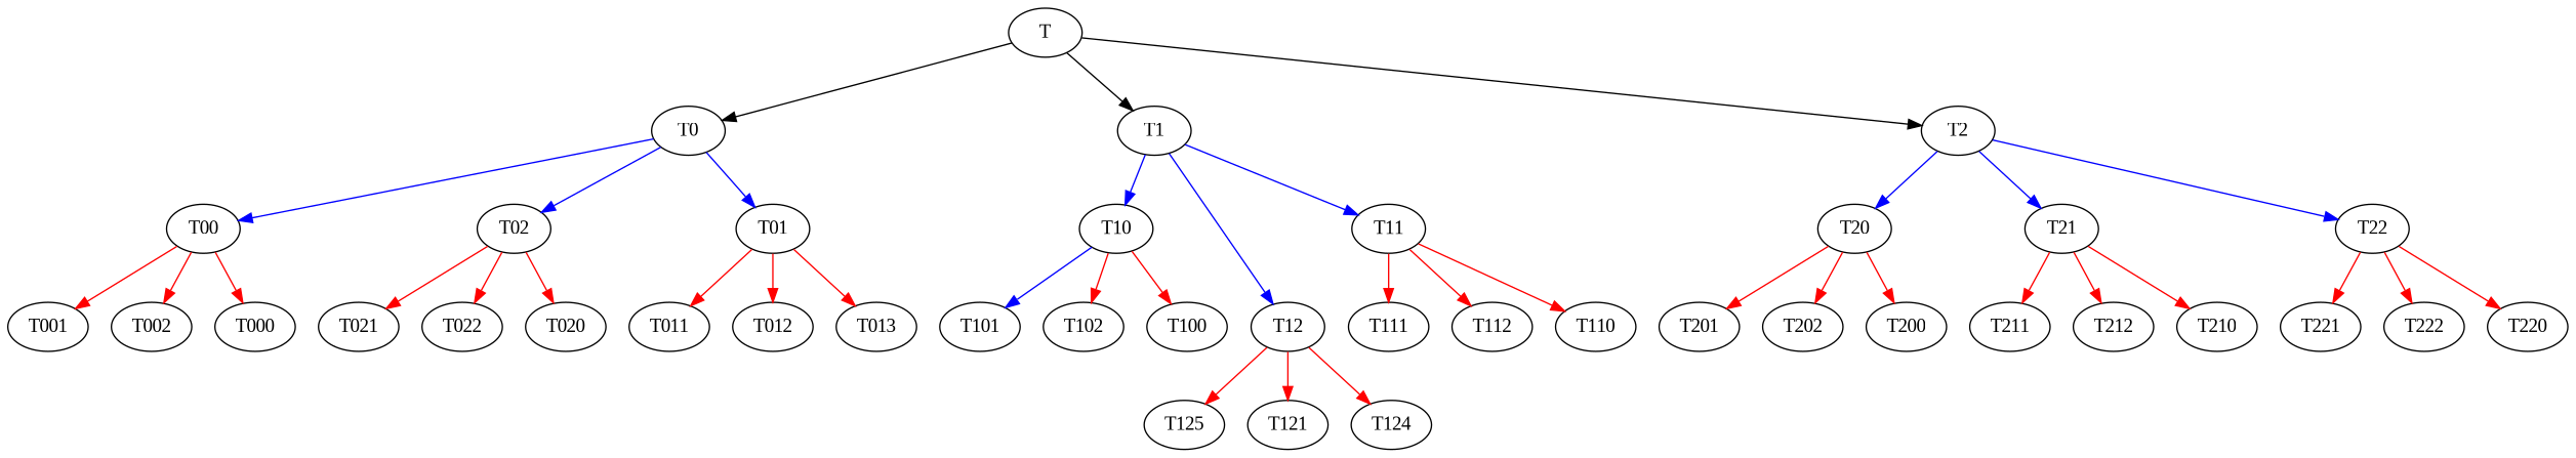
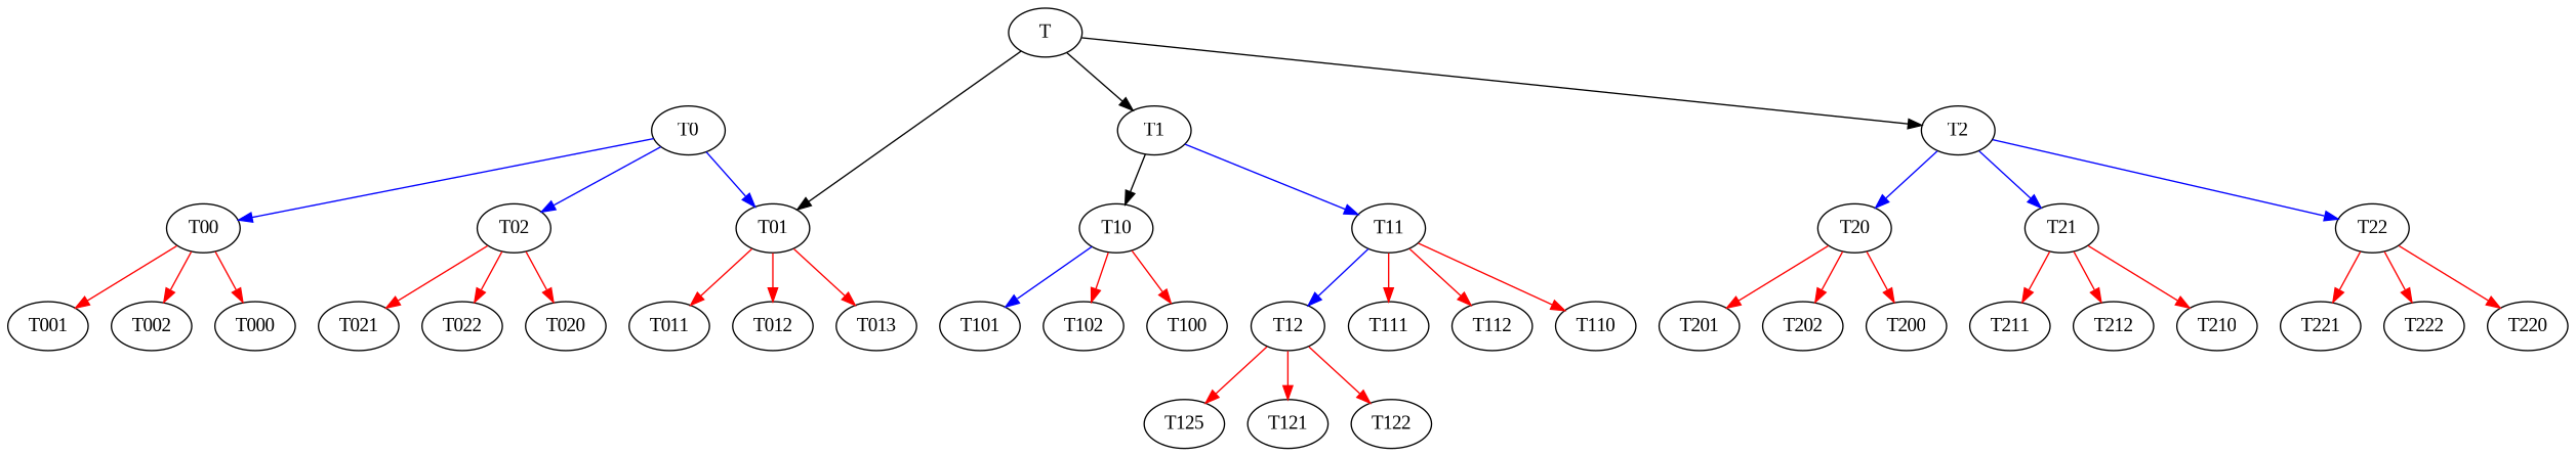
  digraph {
    fontname="Liberation Serif"
    node [fontname="Liberation Serif"]
    edge [color=red fontname="Liberation Serif"]
    T
    T0
    T1
    T2
    T00
    T01
    T02
    T10
    T11
    T12
    T20
    T21
    T22
    T000
    T001
    T002
    n17 [label=T013]
    T011
    T012
    T020
    T021
    T022
    T100
    T101
    T102
    T110
    T111
    T112
    n29 [label=T125]
    T121
-   T122 [label=T124]
+   T122
    T200
    T201
    T202
    T210
    T211
    T212
    T220
    T221
    T222
-   T -> T0 [color=black]
+   T -> T01 [color=black]
    T -> T1 [color=black]
    T -> T2 [color=black]
    T0 -> T00 [color=blue]
    T0 -> T01 [color=blue]
    T0 -> T02 [color=blue]
-   T1 -> T10 [color=blue]
+   T1 -> T10 [color=black]
    T1 -> T11 [color=blue]
-   T1 -> T12 [color=blue]
+   T11 -> T12 [color=blue]
    T2 -> T20 [color=blue]
    T2 -> T21 [color=blue]
    T2 -> T22 [color=blue]
    T00 -> T000
    T00 -> T001
    T00 -> T002
    T01 -> n17
    T01 -> T011
    T01 -> T012
    T02 -> T020
    T02 -> T021
    T02 -> T022
    T10 -> T100
    T10 -> T101 [color=blue]
    T10 -> T102
    T11 -> T110
    T11 -> T111
    T11 -> T112
    T12 -> n29
    T12 -> T121
    T12 -> T122
    T20 -> T200
    T20 -> T201
    T20 -> T202
    T21 -> T210
    T21 -> T211
    T21 -> T212
    T22 -> T220
    T22 -> T221
    T22 -> T222
  }
